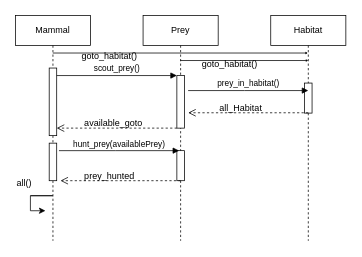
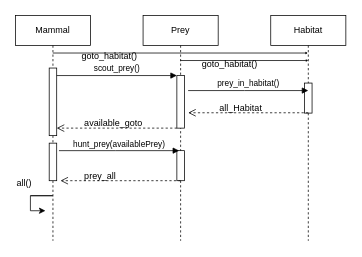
  <mxCell id="0" />
  <mxCell id="1" parent="0" />
  <mxCell id="2" value="Mammal" style="shape=umlLifeline;perimeter=lifelinePerimeter;whiteSpace=wrap;html=1;container=0;dropTarget=0;collapsible=0;recursiveResize=0;outlineConnect=0;portConstraint=eastwest;newEdgeStyle={&quot;edgeStyle&quot;:&quot;elbowEdgeStyle&quot;,&quot;elbow&quot;:&quot;vertical&quot;,&quot;curved&quot;:0,&quot;rounded&quot;:0};" parent="1" vertex="1"><mxGeometry x="20" y="20" width="100" height="300" as="geometry" /></mxCell>
  <mxCell id="3" value="" style="html=1;points=[];perimeter=orthogonalPerimeter;outlineConnect=0;targetShapes=umlLifeline;portConstraint=eastwest;newEdgeStyle={&quot;edgeStyle&quot;:&quot;elbowEdgeStyle&quot;,&quot;elbow&quot;:&quot;vertical&quot;,&quot;curved&quot;:0,&quot;rounded&quot;:0};" parent="2" vertex="1"><mxGeometry x="45" y="70" width="10" height="90" as="geometry" /></mxCell>
  <mxCell id="4" value="" style="html=1;points=[];perimeter=orthogonalPerimeter;outlineConnect=0;targetShapes=umlLifeline;portConstraint=eastwest;newEdgeStyle={&quot;edgeStyle&quot;:&quot;elbowEdgeStyle&quot;,&quot;elbow&quot;:&quot;vertical&quot;,&quot;curved&quot;:0,&quot;rounded&quot;:0};" vertex="1" parent="2"><mxGeometry x="45" y="170" width="10" height="50" as="geometry" /></mxCell>
  <mxCell id="5" value="Prey" style="shape=umlLifeline;perimeter=lifelinePerimeter;whiteSpace=wrap;html=1;container=0;dropTarget=0;collapsible=0;recursiveResize=0;outlineConnect=0;portConstraint=eastwest;newEdgeStyle={&quot;edgeStyle&quot;:&quot;elbowEdgeStyle&quot;,&quot;elbow&quot;:&quot;vertical&quot;,&quot;curved&quot;:0,&quot;rounded&quot;:0};" parent="1" vertex="1"><mxGeometry x="190" y="20" width="100" height="300" as="geometry" /></mxCell>
  <mxCell id="6" value="" style="html=1;points=[];perimeter=orthogonalPerimeter;outlineConnect=0;targetShapes=umlLifeline;portConstraint=eastwest;newEdgeStyle={&quot;edgeStyle&quot;:&quot;elbowEdgeStyle&quot;,&quot;elbow&quot;:&quot;vertical&quot;,&quot;curved&quot;:0,&quot;rounded&quot;:0};" parent="5" vertex="1"><mxGeometry x="45" y="80" width="10" height="70" as="geometry" /></mxCell>
  <mxCell id="7" value="" style="html=1;points=[];perimeter=orthogonalPerimeter;outlineConnect=0;targetShapes=umlLifeline;portConstraint=eastwest;newEdgeStyle={&quot;edgeStyle&quot;:&quot;elbowEdgeStyle&quot;,&quot;elbow&quot;:&quot;vertical&quot;,&quot;curved&quot;:0,&quot;rounded&quot;:0};" vertex="1" parent="5"><mxGeometry x="45" y="180" width="10" height="40" as="geometry" /></mxCell>
  <mxCell id="8" value="scout_prey()" style="html=1;verticalAlign=bottom;endArrow=block;edgeStyle=elbowEdgeStyle;elbow=vertical;curved=0;rounded=0;" parent="1" source="3" target="6" edge="1"><mxGeometry relative="1" as="geometry"><mxPoint x="165" y="110" as="sourcePoint" /><Array as="points"><mxPoint x="150" y="100" /></Array></mxGeometry></mxCell>
  <mxCell id="9" value="" style="html=1;verticalAlign=bottom;endArrow=open;dashed=1;endSize=8;edgeStyle=elbowEdgeStyle;elbow=horizontal;curved=0;rounded=0;" parent="1" edge="1"><mxGeometry relative="1" as="geometry"><mxPoint x="75" y="170" as="targetPoint" /><Array as="points"><mxPoint x="150" y="170" /></Array><mxPoint x="235" y="170" as="sourcePoint" /></mxGeometry></mxCell>
  <mxCell id="10" value="Habitat" style="shape=umlLifeline;perimeter=lifelinePerimeter;whiteSpace=wrap;html=1;container=0;dropTarget=0;collapsible=0;recursiveResize=0;outlineConnect=0;portConstraint=eastwest;newEdgeStyle={&quot;edgeStyle&quot;:&quot;elbowEdgeStyle&quot;,&quot;elbow&quot;:&quot;vertical&quot;,&quot;curved&quot;:0,&quot;rounded&quot;:0};" vertex="1" parent="1"><mxGeometry x="360" y="20" width="100" height="300" as="geometry" /></mxCell>
  <mxCell id="11" value="" style="html=1;points=[];perimeter=orthogonalPerimeter;outlineConnect=0;targetShapes=umlLifeline;portConstraint=eastwest;newEdgeStyle={&quot;edgeStyle&quot;:&quot;elbowEdgeStyle&quot;,&quot;elbow&quot;:&quot;vertical&quot;,&quot;curved&quot;:0,&quot;rounded&quot;:0};" vertex="1" parent="10"><mxGeometry x="45" y="90" width="10" height="40" as="geometry" /></mxCell>
  <mxCell id="12" value="available_goto" style="text;whiteSpace=wrap;html=1;" vertex="1" parent="1"><mxGeometry x="110" y="150" width="70" height="20" as="geometry" /></mxCell>
  <mxCell id="13" value="prey_in_habitat()" style="html=1;verticalAlign=bottom;endArrow=block;edgeStyle=elbowEdgeStyle;elbow=vertical;curved=0;rounded=0;" edge="1" parent="1"><mxGeometry relative="1" as="geometry"><mxPoint x="250" y="120" as="sourcePoint" /><Array as="points"><mxPoint x="325" y="120" /></Array><mxPoint x="410" y="120" as="targetPoint" /></mxGeometry></mxCell>
  <mxCell id="14" value="all_Habitat" style="text;whiteSpace=wrap;html=1;" vertex="1" parent="1"><mxGeometry x="290" y="130" width="130" height="40" as="geometry" /></mxCell>
  <mxCell id="15" value="" style="html=1;verticalAlign=bottom;endArrow=open;dashed=1;endSize=8;edgeStyle=elbowEdgeStyle;elbow=horizontal;curved=0;rounded=0;" edge="1" parent="1"><mxGeometry relative="1" as="geometry"><mxPoint x="250" y="149.55" as="targetPoint" /><Array as="points"><mxPoint x="325" y="149.55" /></Array><mxPoint x="410" y="149.55" as="sourcePoint" /></mxGeometry></mxCell>
  <mxCell id="16" value="hunt_prey(availablePrey)" style="html=1;verticalAlign=bottom;endArrow=block;edgeStyle=elbowEdgeStyle;elbow=vertical;curved=0;rounded=0;" edge="1" parent="1"><mxGeometry relative="1" as="geometry"><mxPoint x="78" y="200" as="sourcePoint" /><Array as="points"><mxPoint x="153" y="200" /></Array><mxPoint x="238" y="200" as="targetPoint" /></mxGeometry></mxCell>
  <mxCell id="17" value="" style="html=1;verticalAlign=bottom;endArrow=open;dashed=1;endSize=8;edgeStyle=elbowEdgeStyle;elbow=horizontal;curved=0;rounded=0;" edge="1" parent="1"><mxGeometry relative="1" as="geometry"><mxPoint x="80" y="240" as="targetPoint" /><Array as="points"><mxPoint x="155" y="240" /></Array><mxPoint x="240" y="240" as="sourcePoint" /></mxGeometry></mxCell>
- <mxCell id="18" value="prey_hunted" style="text;whiteSpace=wrap;html=1;" vertex="1" parent="1"><mxGeometry x="110" y="220" width="70" height="20" as="geometry" /></mxCell>
+ <mxCell id="18" value="prey_all" style="text;whiteSpace=wrap;html=1;" vertex="1" parent="1"><mxGeometry x="110" y="220" width="70" height="20" as="geometry" /></mxCell>
  <mxCell id="19" value="" style="endArrow=none;html=1;rounded=0;" edge="1" parent="1" source="2"><mxGeometry width="50" height="50" relative="1" as="geometry"><mxPoint x="20" y="310" as="sourcePoint" /><mxPoint x="70" y="260" as="targetPoint" /><Array as="points"><mxPoint x="40" y="260" /></Array></mxGeometry></mxCell>
  <mxCell id="20" value="" style="endArrow=none;html=1;rounded=0;" edge="1" parent="1"><mxGeometry width="50" height="50" relative="1" as="geometry"><mxPoint x="40" y="280" as="sourcePoint" /><mxPoint x="40" y="260" as="targetPoint" /></mxGeometry></mxCell>
  <mxCell id="21" value="" style="endArrow=classic;html=1;rounded=0;" edge="1" parent="1"><mxGeometry width="50" height="50" relative="1" as="geometry"><mxPoint x="40" y="280" as="sourcePoint" /><mxPoint x="60" y="280" as="targetPoint" /></mxGeometry></mxCell>
  <mxCell id="22" value="all()" style="text;whiteSpace=wrap;html=1;" vertex="1" parent="1"><mxGeometry x="20" y="230" width="30" height="20" as="geometry" /></mxCell>
  <mxCell id="23" value="" style="endArrow=classic;html=1;rounded=0;curved=0;jumpSize=5;endSize=1;" edge="1" parent="1" target="10"><mxGeometry width="50" height="50" relative="1" as="geometry"><mxPoint x="69.81" y="70" as="sourcePoint" /><mxPoint x="220.18" y="70" as="targetPoint" /></mxGeometry></mxCell>
  <mxCell id="24" value="goto_habitat()" style="text;html=1;align=center;verticalAlign=middle;resizable=0;points=[];autosize=1;strokeColor=none;fillColor=none;" vertex="1" parent="1"><mxGeometry x="95" y="60" width="100" height="30" as="geometry" /></mxCell>
  <mxCell id="25" value="" style="endArrow=classic;html=1;rounded=0;curved=0;jumpSize=5;endSize=1;" edge="1" parent="1" source="5"><mxGeometry width="50" height="50" relative="1" as="geometry"><mxPoint x="261.9" y="80.51" as="sourcePoint" /><mxPoint x="410" y="80" as="targetPoint" /></mxGeometry></mxCell>
  <mxCell id="26" value="goto_habitat()" style="text;html=1;align=center;verticalAlign=middle;resizable=0;points=[];autosize=1;strokeColor=none;fillColor=none;" vertex="1" parent="1"><mxGeometry x="255" y="70" width="100" height="30" as="geometry" /></mxCell>
